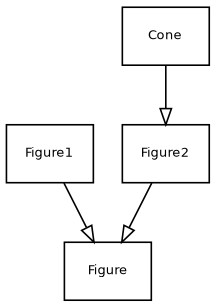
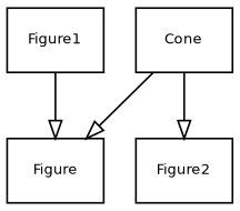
  digraph {
    fontname="Bitstream Vera Sans"
    fontsize=8
    node [fontname="Bitstream Vera Sans" fontsize=8 shape=record]
    edge [arrowhead=empty fontname="Bitstream Vera Sans" fontsize=8]
    n1 [label="{Figure}"]
    n2 [label="{Figure1}"]
    n3 [label="{Figure2}"]
    n4 [label="{Cone}"]
    n2 -> n1
-   n3 -> n1
+   n4 -> n1
    n4 -> n3
  }
